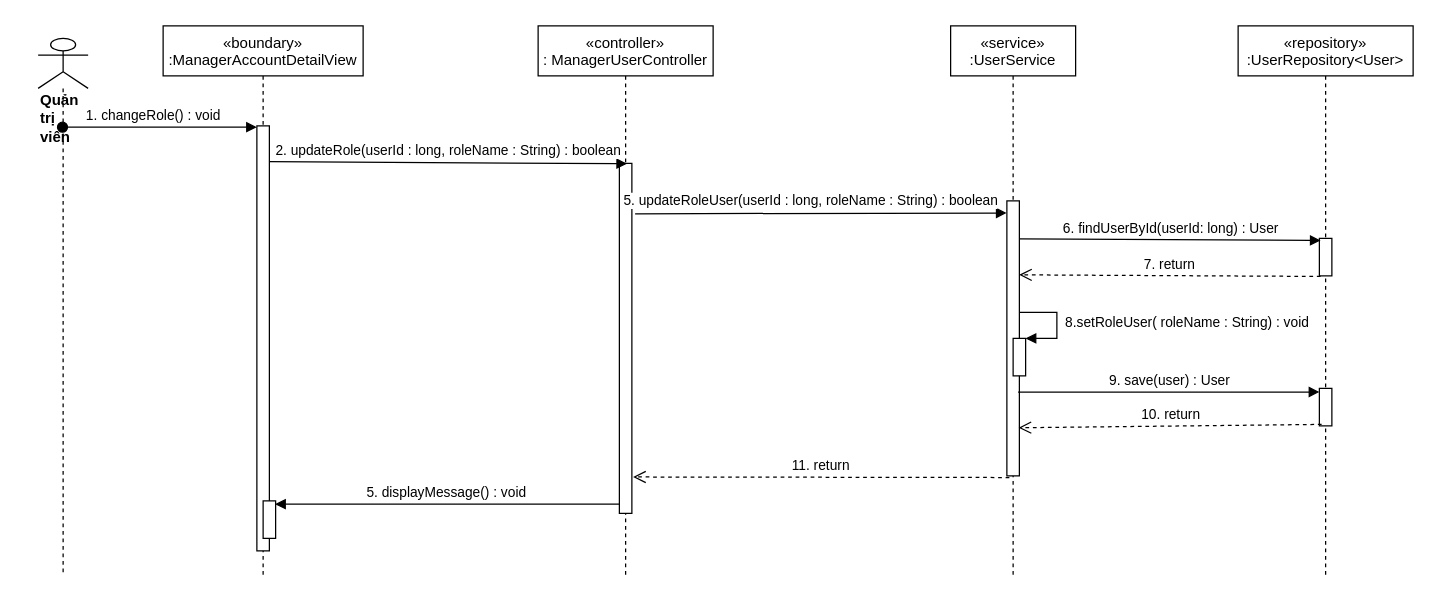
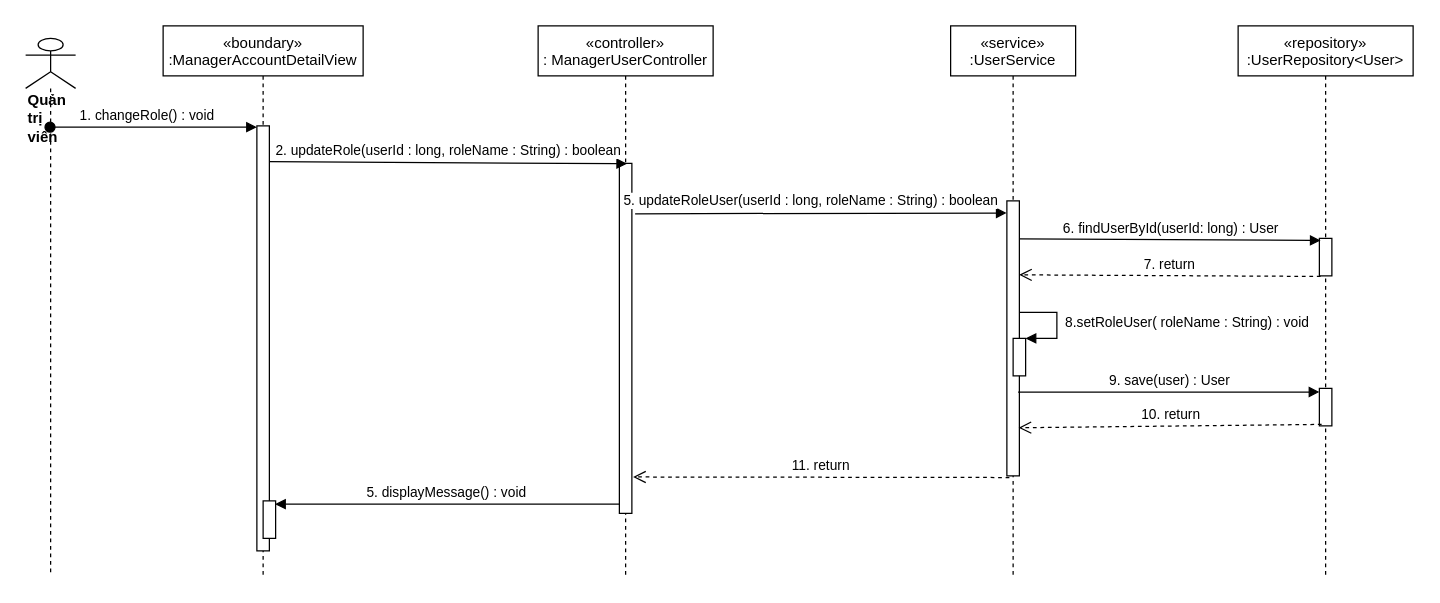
  <mxCell id="0" />
  <mxCell id="1" parent="0" />
  <mxCell id="2" value="«controller»&#10;: ManagerUserController" style="shape=umlLifeline;perimeter=lifelinePerimeter;container=1;collapsible=0;recursiveResize=0;rounded=0;shadow=0;strokeWidth=1;" parent="1" vertex="1"><mxGeometry x="430" y="20" width="140" height="440" as="geometry" /></mxCell>
  <mxCell id="3" value="" style="points=[];perimeter=orthogonalPerimeter;rounded=0;shadow=0;strokeWidth=1;" parent="2" vertex="1"><mxGeometry x="65" y="110" width="10" height="280" as="geometry" /></mxCell>
- <mxCell id="4" value="&lt;div&gt;&lt;b&gt;Quản trị viên&lt;/b&gt;&lt;/div&gt;" style="shape=umlLifeline;participant=umlActor;perimeter=lifelinePerimeter;whiteSpace=wrap;html=1;container=1;collapsible=0;recursiveResize=0;verticalAlign=top;spacingTop=36;outlineConnect=0;align=left;size=40;" parent="1" vertex="1"><mxGeometry x="30" y="30" width="40" height="430" as="geometry" /></mxCell>
+ <mxCell id="4" value="&lt;div&gt;&lt;b&gt;Quản trị viên&lt;/b&gt;&lt;/div&gt;" style="shape=umlLifeline;participant=umlActor;perimeter=lifelinePerimeter;whiteSpace=wrap;html=1;container=1;collapsible=0;recursiveResize=0;verticalAlign=top;spacingTop=36;outlineConnect=0;align=left;size=40;" parent="1" vertex="1"><mxGeometry x="20" y="30" width="40" height="430" as="geometry" /></mxCell>
  <mxCell id="5" value="1. changeRole() : void" style="verticalAlign=bottom;startArrow=oval;endArrow=block;startSize=8;shadow=0;strokeWidth=1;entryX=0;entryY=0.003;entryDx=0;entryDy=0;entryPerimeter=0;" parent="1" source="4" target="19" edge="1"><mxGeometry x="-0.06" relative="1" as="geometry"><mxPoint x="-220" y="110" as="sourcePoint" /><mxPoint as="offset" /><mxPoint x="-10.5" y="100.72" as="targetPoint" /></mxGeometry></mxCell>
  <mxCell id="6" value="«service»&#10;:UserService" style="shape=umlLifeline;perimeter=lifelinePerimeter;container=1;collapsible=0;recursiveResize=0;rounded=0;shadow=0;strokeWidth=1;" parent="1" vertex="1"><mxGeometry x="760" y="20" width="100" height="440" as="geometry" /></mxCell>
  <mxCell id="7" value="" style="points=[];perimeter=orthogonalPerimeter;rounded=0;shadow=0;strokeWidth=1;" parent="6" vertex="1"><mxGeometry x="45" y="140" width="10" height="220" as="geometry" /></mxCell>
  <mxCell id="8" value="2. updateRole(userId : long, roleName : String) : boolean" style="html=1;verticalAlign=bottom;endArrow=block;entryX=0.617;entryY=0.001;entryDx=0;entryDy=0;entryPerimeter=0;exitX=1;exitY=0.084;exitDx=0;exitDy=0;exitPerimeter=0;" parent="1" source="19" target="3" edge="1"><mxGeometry width="80" relative="1" as="geometry"><mxPoint x="230" y="210" as="sourcePoint" /><mxPoint x="180" y="150" as="targetPoint" /></mxGeometry></mxCell>
  <mxCell id="9" value="" style="html=1;verticalAlign=bottom;endArrow=block;exitX=1.26;exitY=0.144;exitDx=0;exitDy=0;exitPerimeter=0;entryX=-0.02;entryY=0.044;entryDx=0;entryDy=0;entryPerimeter=0;" parent="1" source="3" target="7" edge="1"><mxGeometry width="80" relative="1" as="geometry"><mxPoint x="540" y="232" as="sourcePoint" /><mxPoint x="770" y="252" as="targetPoint" /></mxGeometry></mxCell>
  <mxCell id="10" value="5. updateRoleUser(userId : long, roleName : String) : boolean" style="edgeLabel;html=1;align=center;verticalAlign=middle;resizable=0;points=[];" parent="9" vertex="1" connectable="0"><mxGeometry x="-0.077" y="4" relative="1" as="geometry"><mxPoint x="3" y="-7" as="offset" /></mxGeometry></mxCell>
  <mxCell id="11" value="11. return" style="html=1;verticalAlign=bottom;endArrow=open;dashed=1;endSize=8;exitX=0.2;exitY=1.006;exitDx=0;exitDy=0;exitPerimeter=0;entryX=1.1;entryY=0.896;entryDx=0;entryDy=0;entryPerimeter=0;" parent="1" source="7" target="3" edge="1"><mxGeometry relative="1" as="geometry"><mxPoint x="525" y="201.015" as="sourcePoint" /><mxPoint x="260" y="247" as="targetPoint" /></mxGeometry></mxCell>
  <mxCell id="12" value="5. displayMessage() : void" style="verticalAlign=bottom;endArrow=block;shadow=0;strokeWidth=1;entryX=0.96;entryY=0.087;entryDx=0;entryDy=0;entryPerimeter=0;" parent="1" source="3" target="20" edge="1"><mxGeometry relative="1" as="geometry"><mxPoint x="230" y="259" as="sourcePoint" /><mxPoint x="240" y="270" as="targetPoint" /></mxGeometry></mxCell>
  <mxCell id="13" value="«repository»&#10;:UserRepository&lt;User&gt;" style="shape=umlLifeline;perimeter=lifelinePerimeter;container=1;collapsible=0;recursiveResize=0;rounded=0;shadow=0;strokeWidth=1;" parent="1" vertex="1"><mxGeometry x="990" y="20" width="140" height="440" as="geometry" /></mxCell>
  <mxCell id="14" value="" style="points=[];perimeter=orthogonalPerimeter;rounded=0;shadow=0;strokeWidth=1;" parent="13" vertex="1"><mxGeometry x="65" y="170" width="10" height="30" as="geometry" /></mxCell>
  <mxCell id="15" value="" style="html=1;points=[];perimeter=orthogonalPerimeter;" parent="13" vertex="1"><mxGeometry x="65" y="290" width="10" height="30" as="geometry" /></mxCell>
  <mxCell id="16" value="6. findUserById(userId: long) : User" style="html=1;verticalAlign=bottom;endArrow=block;entryX=0.1;entryY=0.055;entryDx=0;entryDy=0;entryPerimeter=0;exitX=0.98;exitY=0.138;exitDx=0;exitDy=0;exitPerimeter=0;" parent="1" source="7" target="14" edge="1"><mxGeometry width="80" relative="1" as="geometry"><mxPoint x="830" y="272" as="sourcePoint" /><mxPoint x="690" y="179" as="targetPoint" /></mxGeometry></mxCell>
  <mxCell id="17" value="7. return" style="html=1;verticalAlign=bottom;endArrow=open;dashed=1;endSize=8;exitX=0.1;exitY=1.015;exitDx=0;exitDy=0;exitPerimeter=0;entryX=0.98;entryY=0.269;entryDx=0;entryDy=0;entryPerimeter=0;" parent="1" source="14" target="7" edge="1"><mxGeometry relative="1" as="geometry"><mxPoint x="470" y="240" as="sourcePoint" /><mxPoint x="830" y="300" as="targetPoint" /></mxGeometry></mxCell>
  <mxCell id="18" value="«boundary»&#10;:ManagerAccountDetailView" style="shape=umlLifeline;perimeter=lifelinePerimeter;container=1;collapsible=0;recursiveResize=0;rounded=0;shadow=0;strokeWidth=1;" parent="1" vertex="1"><mxGeometry x="130" y="20" width="160" height="440" as="geometry" /></mxCell>
  <mxCell id="19" value="" style="points=[];perimeter=orthogonalPerimeter;rounded=0;shadow=0;strokeWidth=1;" parent="18" vertex="1"><mxGeometry x="75" y="80" width="10" height="340" as="geometry" /></mxCell>
  <mxCell id="20" value="" style="html=1;points=[];perimeter=orthogonalPerimeter;" parent="18" vertex="1"><mxGeometry x="80" y="380" width="10" height="30" as="geometry" /></mxCell>
  <mxCell id="21" value="9. save(user) : User" style="html=1;verticalAlign=bottom;endArrow=block;exitX=0.9;exitY=0.695;exitDx=0;exitDy=0;exitPerimeter=0;" parent="1" source="7" target="15" edge="1"><mxGeometry width="80" relative="1" as="geometry"><mxPoint x="840" y="310" as="sourcePoint" /><mxPoint x="750" y="310" as="targetPoint" /></mxGeometry></mxCell>
  <mxCell id="22" value="10. return" style="html=1;verticalAlign=bottom;endArrow=open;dashed=1;endSize=8;exitX=0.18;exitY=0.96;exitDx=0;exitDy=0;exitPerimeter=0;entryX=0.94;entryY=0.825;entryDx=0;entryDy=0;entryPerimeter=0;" parent="1" source="15" target="7" edge="1"><mxGeometry relative="1" as="geometry"><mxPoint x="750" y="310" as="sourcePoint" /><mxPoint x="800" y="418" as="targetPoint" /></mxGeometry></mxCell>
  <mxCell id="23" value="" style="html=1;points=[];perimeter=orthogonalPerimeter;" parent="1" vertex="1"><mxGeometry x="810" y="270" width="10" height="30" as="geometry" /></mxCell>
  <mxCell id="24" value="&amp;nbsp;8.setRoleUser( roleName : String) : void" style="edgeStyle=orthogonalEdgeStyle;html=1;align=left;spacingLeft=2;endArrow=block;rounded=0;entryX=1;entryY=0;exitX=1;exitY=0.405;exitDx=0;exitDy=0;exitPerimeter=0;" parent="1" target="23" edge="1" source="7"><mxGeometry relative="1" as="geometry"><mxPoint x="815" y="310" as="sourcePoint" /><Array as="points"><mxPoint x="845" y="249" /><mxPoint x="845" y="270" /></Array></mxGeometry></mxCell>
